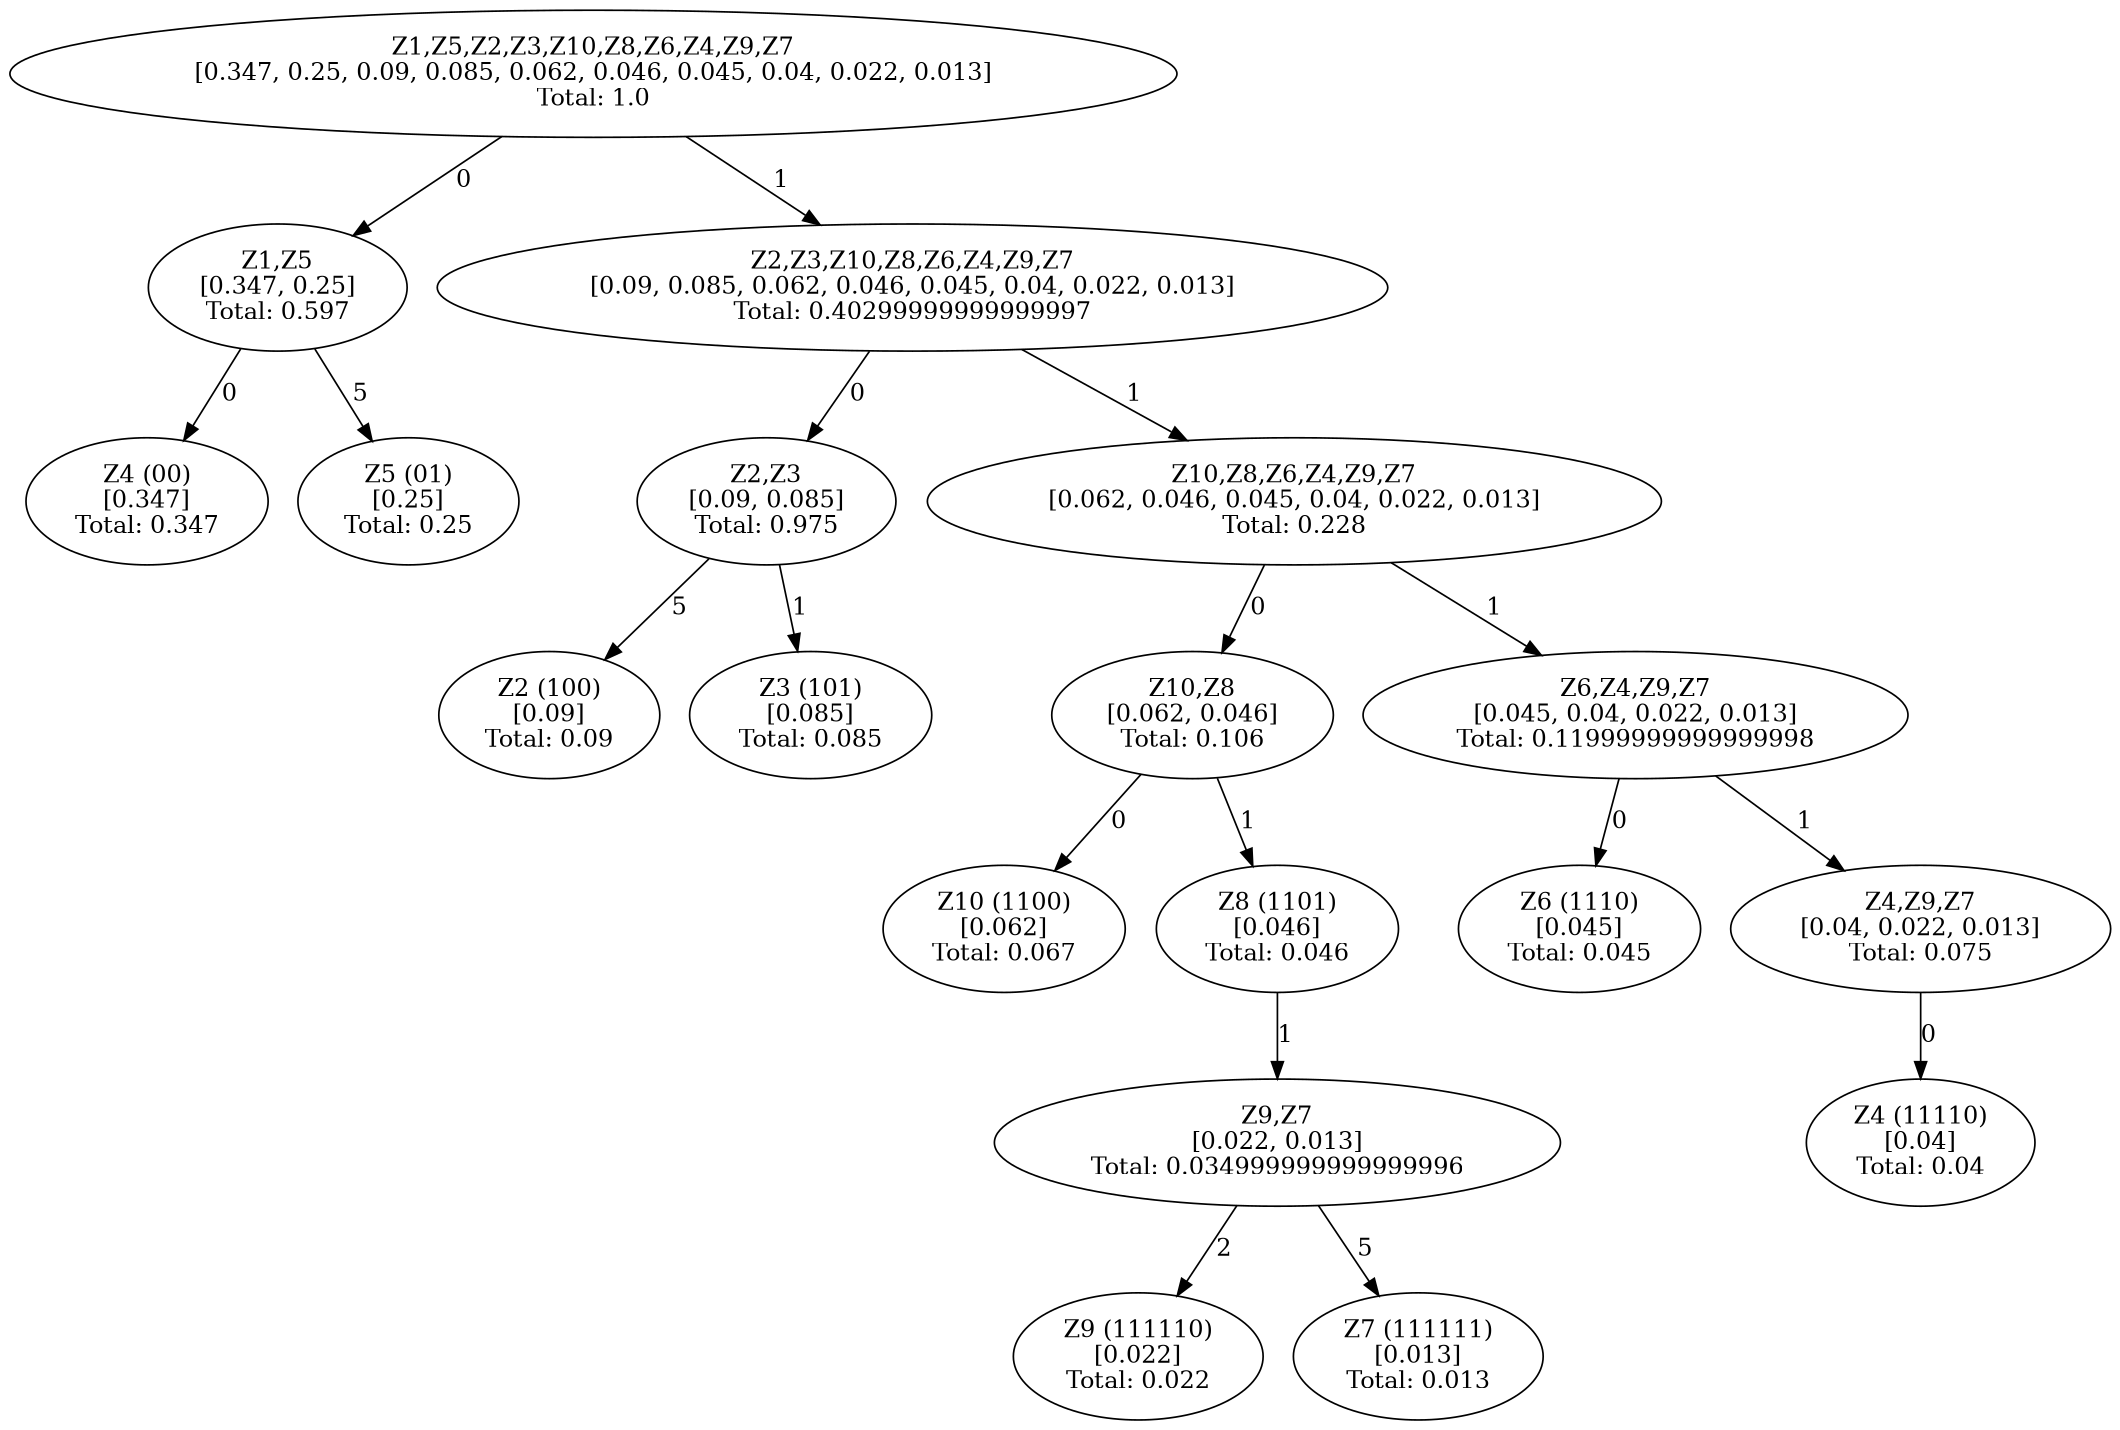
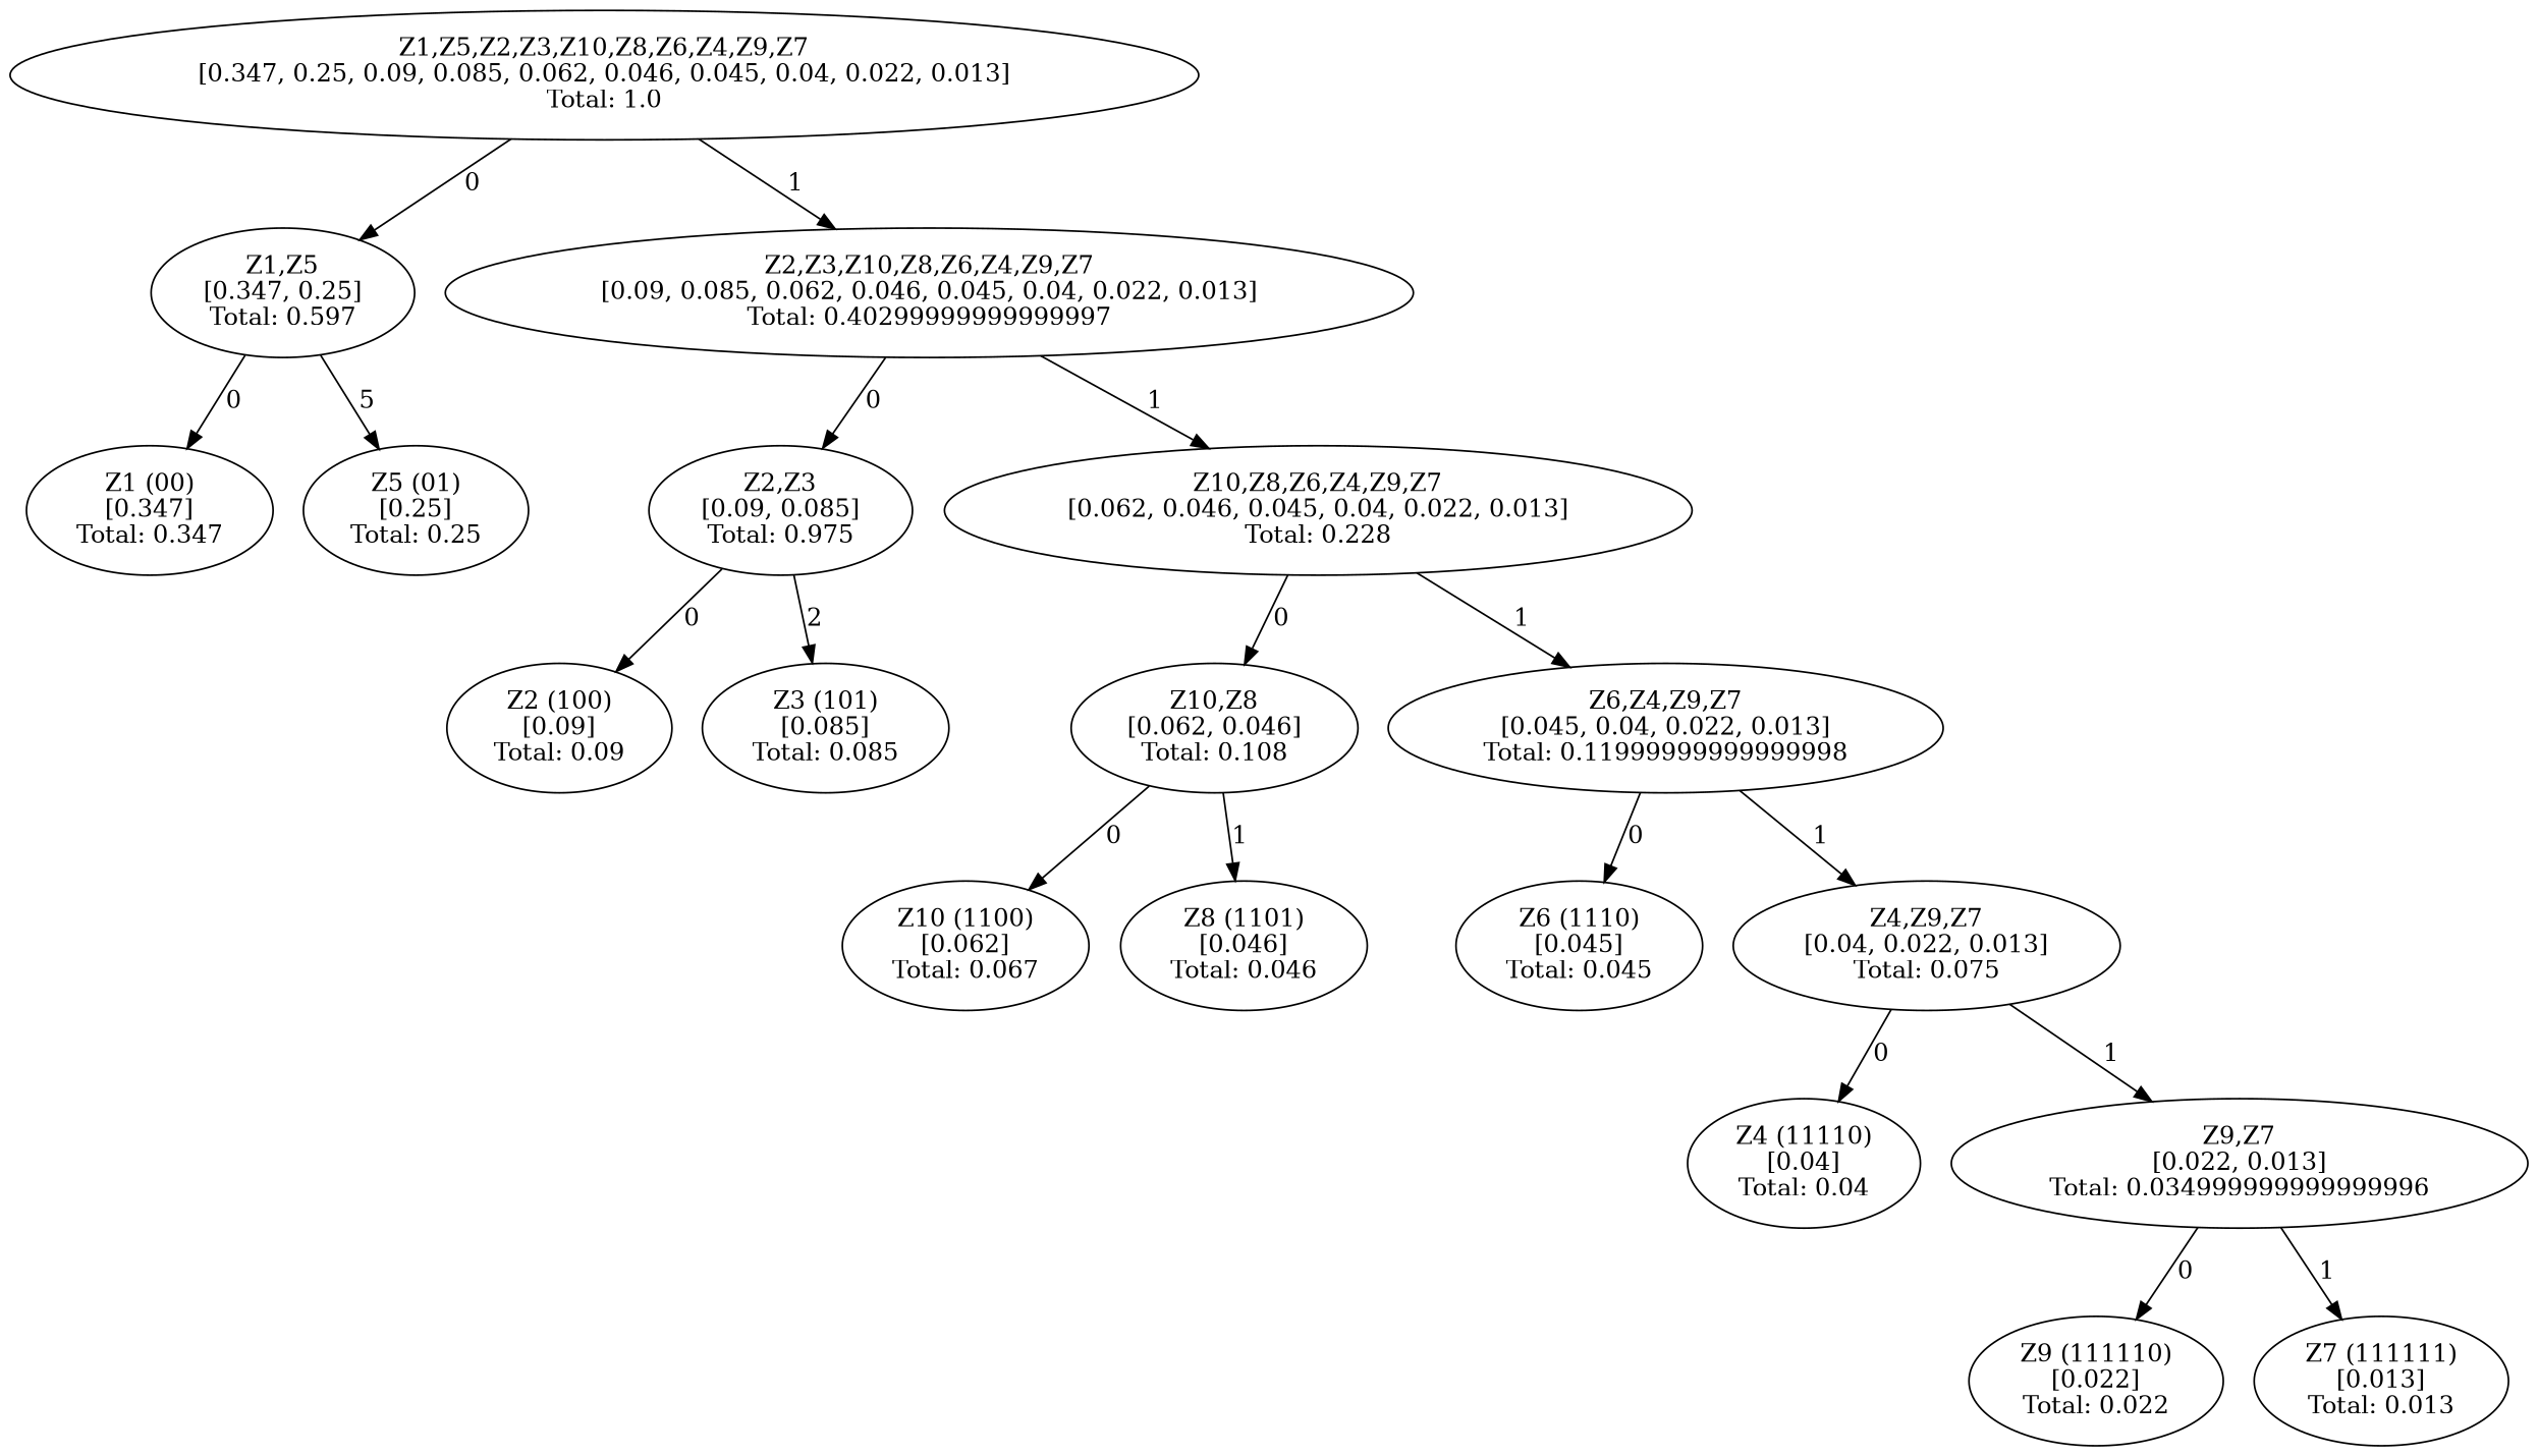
  digraph {
    n1 [label="Z1,Z5,Z2,Z3,Z10,Z8,Z6,Z4,Z9,Z7\n[0.347, 0.25, 0.09, 0.085, 0.062, 0.046, 0.045, 0.04, 0.022, 0.013]\nTotal: 1.0"]
    n2 [label="Z1,Z5\n[0.347, 0.25]\nTotal: 0.597"]
    n3 [label="Z2,Z3,Z10,Z8,Z6,Z4,Z9,Z7\n[0.09, 0.085, 0.062, 0.046, 0.045, 0.04, 0.022, 0.013]\nTotal: 0.40299999999999997"]
-   n4 [label="Z4 (00)\n[0.347]\nTotal: 0.347"]
+   n4 [label="Z1 (00)\n[0.347]\nTotal: 0.347"]
    n5 [label="Z5 (01)\n[0.25]\nTotal: 0.25"]
    n6 [label="Z2,Z3\n[0.09, 0.085]\nTotal: 0.975"]
    n7 [label="Z10,Z8,Z6,Z4,Z9,Z7\n[0.062, 0.046, 0.045, 0.04, 0.022, 0.013]\nTotal: 0.228"]
    n8 [label="Z2 (100)\n[0.09]\nTotal: 0.09"]
    n9 [label="Z3 (101)\n[0.085]\nTotal: 0.085"]
-   n10 [label="Z10,Z8\n[0.062, 0.046]\nTotal: 0.106"]
+   n10 [label="Z10,Z8\n[0.062, 0.046]\nTotal: 0.108"]
    n11 [label="Z6,Z4,Z9,Z7\n[0.045, 0.04, 0.022, 0.013]\nTotal: 0.11999999999999998"]
    n12 [label="Z10 (1100)\n[0.062]\nTotal: 0.067"]
    n13 [label="Z8 (1101)\n[0.046]\nTotal: 0.046"]
    n14 [label="Z6 (1110)\n[0.045]\nTotal: 0.045"]
    n15 [label="Z4,Z9,Z7\n[0.04, 0.022, 0.013]\nTotal: 0.075"]
    n16 [label="Z4 (11110)\n[0.04]\nTotal: 0.04"]
    n17 [label="Z9,Z7\n[0.022, 0.013]\nTotal: 0.034999999999999996"]
    n18 [label="Z9 (111110)\n[0.022]\nTotal: 0.022"]
    n19 [label="Z7 (111111)\n[0.013]\nTotal: 0.013"]
    n1 -> n2 [label=0]
    n1 -> n3 [label=1]
    n2 -> n4 [label=0]
    n2 -> n5 [label=5]
    n3 -> n6 [label=0]
    n3 -> n7 [label=1]
-   n6 -> n8 [label=5]
-   n6 -> n9 [label=1]
+   n6 -> n8 [label=0]
+   n6 -> n9 [label=2]
    n7 -> n10 [label=0]
    n7 -> n11 [label=1]
    n10 -> n12 [label=0]
    n10 -> n13 [label=1]
    n11 -> n14 [label=0]
    n11 -> n15 [label=1]
    n15 -> n16 [label=0]
-   n13 -> n17 [label=1]
-   n17 -> n18 [label=2]
-   n17 -> n19 [label=5]
+   n15 -> n17 [label=1]
+   n17 -> n18 [label=0]
+   n17 -> n19 [label=1]
  }
